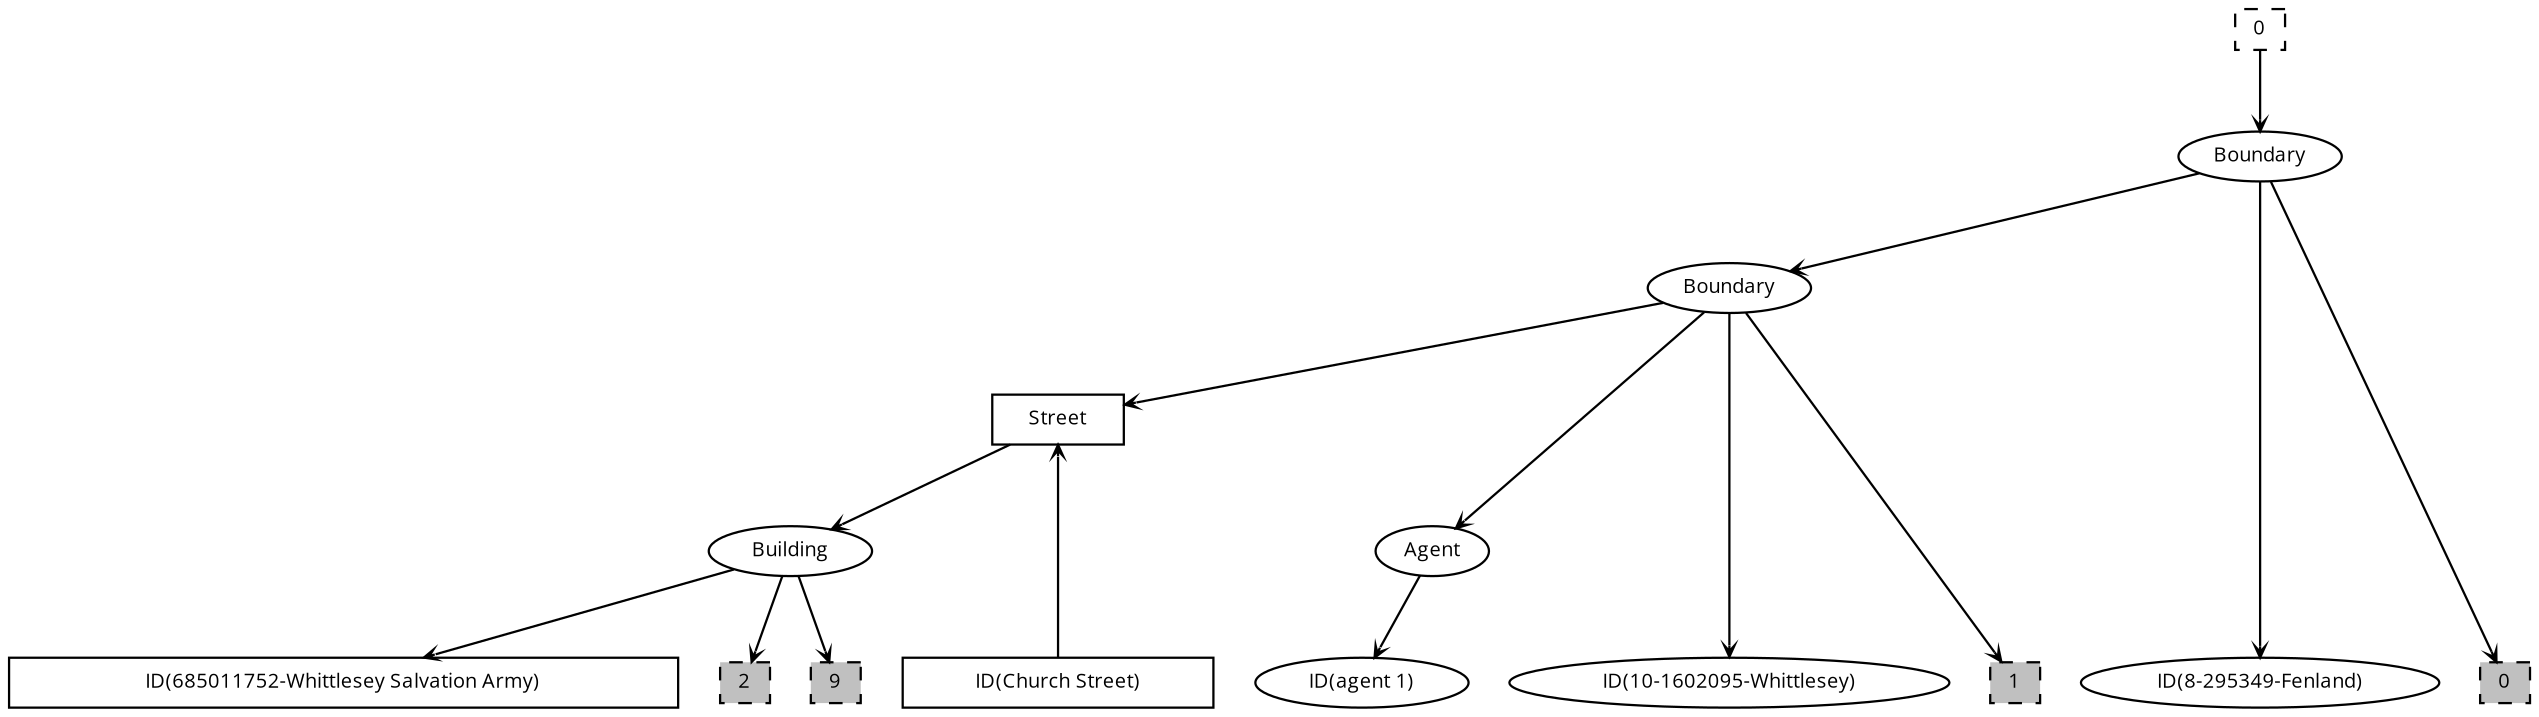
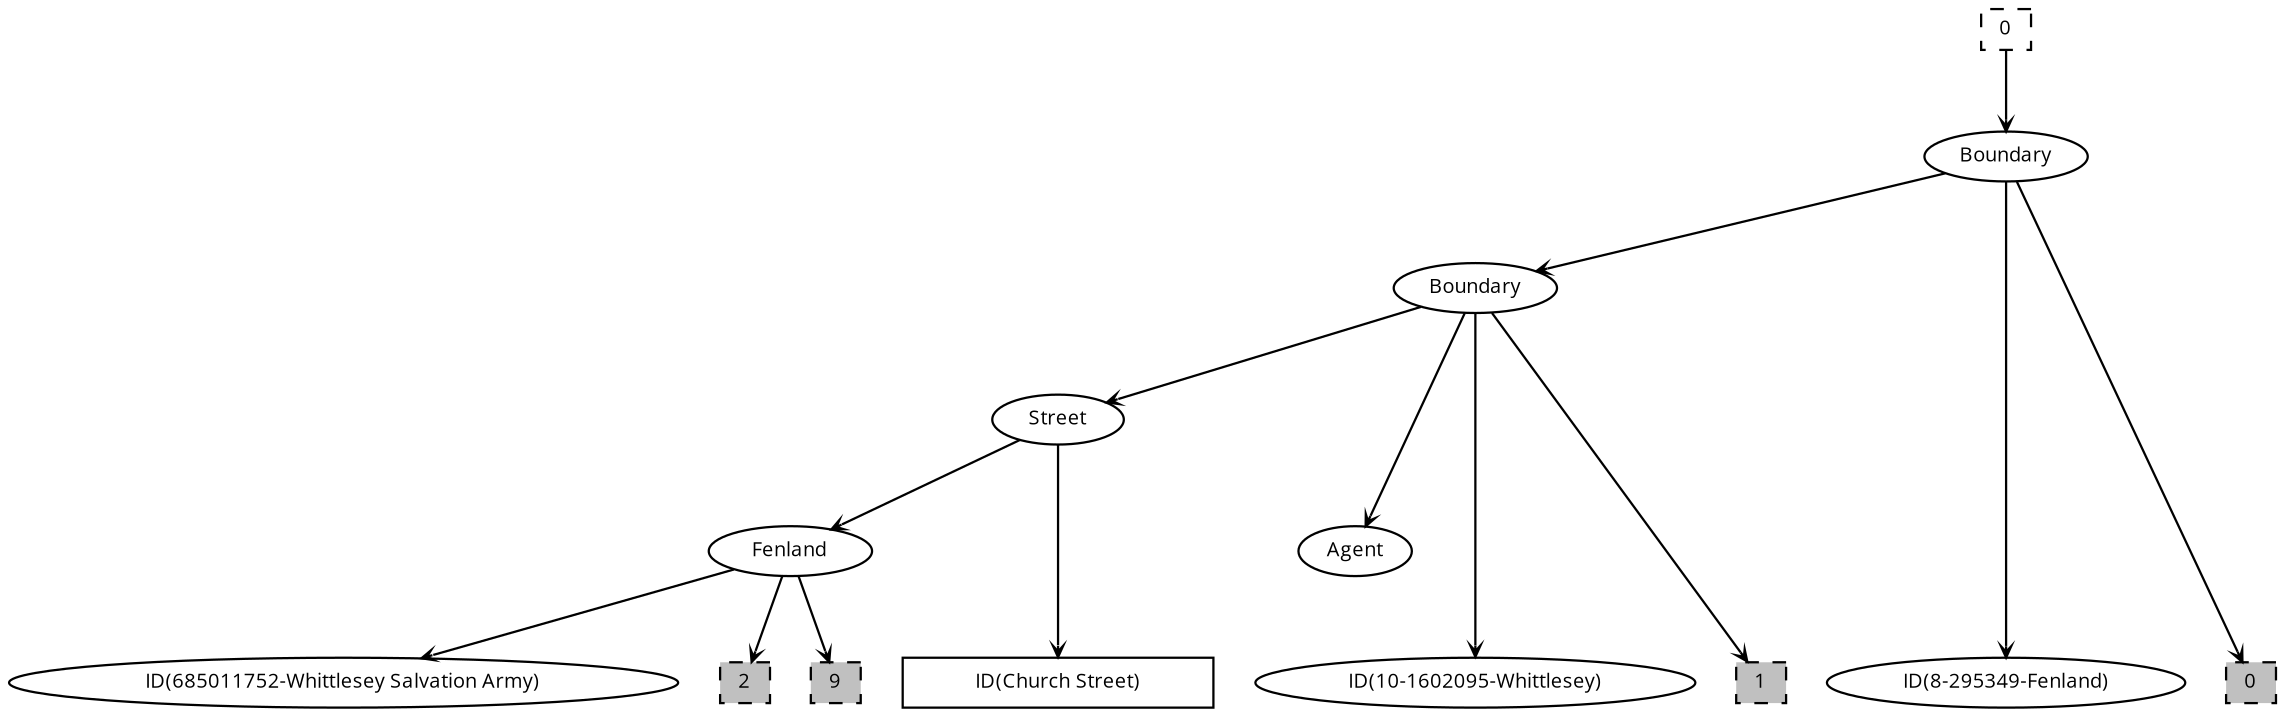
  digraph {
    fontname="Open Sans"
    newrank=true
    node [fontname="Open Sans" fontsize=9.0 shape=ellipse fixedsize=true]
    edge [arrowhead=vee arrowsize=0.5 fontname="Open Sans"]
    n1 [height=.18 label=0 shape=box style=dashed width=.28 fixedsize=""]
    n2 [height=.30 label=Boundary width=1.000000]
    n3 [height=.30 label=Boundary width=1.000000]
-   n4 [height=.30 label=Street shape=box width=0.800000]
+   n4 [height=.30 label=Street width=0.800000]
    n5 [height=.30 label=Agent width=0.700000]
-   n6 [height=.30 label=Building width=1.000000]
+   n6 [height=.30 label=Fenland width=1.000000]
    n7 [height=.30 label="ID(8-295349-Fenland)" width=2.200000]
    n8 [height=.30 label="ID(10-1602095-Whittlesey)" width=2.700000]
    n9 [height=.30 label="ID(Church Street)" shape=box width=1.900000]
-   n10 [height=.30 label="ID(685011752-Whittlesey Salvation Army)" shape=box width=4.100000]
-   n11 [height=.30 label="ID(agent 1)" width=1.300000]
+   n10 [height=.30 label="ID(685011752-Whittlesey Salvation Army)" width=4.100000]
    n12 [fillcolor=gray height=.18 label=0 shape=box style="filled,dashed" width=.28 fixedsize=""]
    n13 [fillcolor=gray height=.18 label=1 shape=box style="filled,dashed" width=.28 fixedsize=""]
    n14 [fillcolor=gray height=.18 label=2 shape=box style="filled,dashed" width=.28 fixedsize=""]
    n15 [fillcolor=gray height=.18 label=9 shape=box style="filled,dashed" width=.28 fixedsize=""]
    subgraph sub_1 {
      rank=source
      n1
    }
    subgraph sub_2 {
      rank=same
      n2
    }
    subgraph sub_3 {
      rank=same
      n3
    }
    subgraph sub_4 {
      rank=same
      n4
    }
    subgraph sub_5 {
      rank=same
      n5
      n6
    }
    subgraph sub_6 {
      rank=same
      n7
      n8
      n9
      n10
-     n11
    }
    subgraph sub_7 {
      rank=sink
      n12
      n13
      n14
      n15
    }
    n1 -> n2
    n2 -> n3
    n2 -> n7
    n2 -> n12
    n3 -> n4
    n3 -> n5
    n3 -> n8
    n3 -> n13
    n4 -> n6
-   n9 -> n4
-   n5 -> n11
+   n4 -> n9
    n6 -> n10
    n6 -> n14
    n6 -> n15
  }
